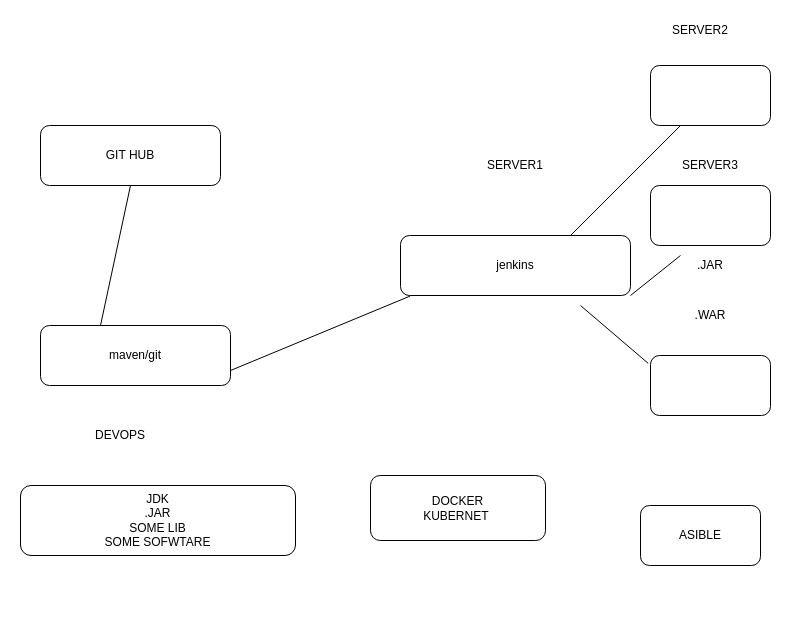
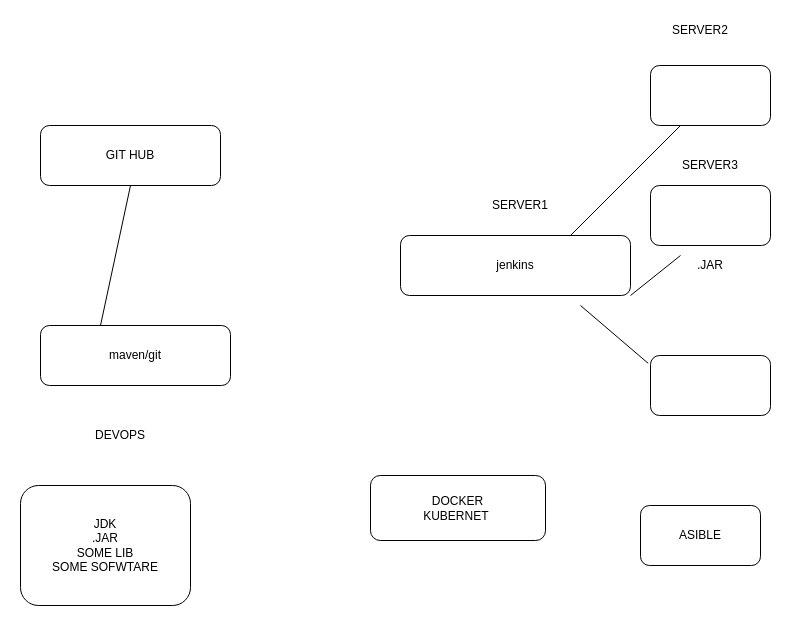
  <mxCell id="0" />
  <mxCell id="1" parent="0" />
  <mxCell id="2" value="GIT HUB" style="rounded=1;whiteSpace=wrap;html=1;" vertex="1" parent="1"><mxGeometry x="40" y="125" width="180" height="60" as="geometry" /></mxCell>
  <mxCell id="3" value="maven/git" style="rounded=1;whiteSpace=wrap;html=1;" vertex="1" parent="1"><mxGeometry x="40" y="325" width="190" height="60" as="geometry" /></mxCell>
  <mxCell id="4" value="jenkins" style="rounded=1;whiteSpace=wrap;html=1;" vertex="1" parent="1"><mxGeometry x="400" y="235" width="230" height="60" as="geometry" /></mxCell>
- <mxCell id="5" value="" style="endArrow=none;html=1;exitX=1;exitY=0.75;exitDx=0;exitDy=0;entryX=0.042;entryY=1.009;entryDx=0;entryDy=0;entryPerimeter=0;" edge="1" parent="1" source="3" target="4"><mxGeometry width="50" height="50" relative="1" as="geometry"><mxPoint x="230" y="405" as="sourcePoint" /><mxPoint x="280" y="355" as="targetPoint" /></mxGeometry></mxCell>
  <mxCell id="6" value=".JAR" style="text;html=1;strokeColor=none;fillColor=none;align=center;verticalAlign=middle;whiteSpace=wrap;rounded=0;" vertex="1" parent="1"><mxGeometry x="690" y="255" width="40" height="20" as="geometry" /></mxCell>
- <mxCell id="7" value=".WAR" style="text;html=1;strokeColor=none;fillColor=none;align=center;verticalAlign=middle;whiteSpace=wrap;rounded=0;" vertex="1" parent="1"><mxGeometry x="690" y="305" width="40" height="20" as="geometry" /></mxCell>
  <mxCell id="8" value="" style="endArrow=none;html=1;entryX=0.5;entryY=1;entryDx=0;entryDy=0;" edge="1" parent="1" target="2"><mxGeometry width="50" height="50" relative="1" as="geometry"><mxPoint x="100" y="325" as="sourcePoint" /><mxPoint x="150" y="285" as="targetPoint" /></mxGeometry></mxCell>
  <mxCell id="9" value="" style="rounded=1;whiteSpace=wrap;html=1;" vertex="1" parent="1"><mxGeometry x="650" y="65" width="120" height="60" as="geometry" /></mxCell>
  <mxCell id="10" value="" style="rounded=1;whiteSpace=wrap;html=1;" vertex="1" parent="1"><mxGeometry x="650" y="185" width="120" height="60" as="geometry" /></mxCell>
  <mxCell id="11" value="" style="rounded=1;whiteSpace=wrap;html=1;" vertex="1" parent="1"><mxGeometry x="650" y="355" width="120" height="60" as="geometry" /></mxCell>
  <mxCell id="12" value="DEVOPS" style="text;html=1;strokeColor=none;fillColor=none;align=center;verticalAlign=middle;whiteSpace=wrap;rounded=0;" vertex="1" parent="1"><mxGeometry x="100" y="425" width="40" height="20" as="geometry" /></mxCell>
- <mxCell id="13" value="SERVER1" style="text;html=1;strokeColor=none;fillColor=none;align=center;verticalAlign=middle;whiteSpace=wrap;rounded=0;" vertex="1" parent="1"><mxGeometry x="495" y="155" width="40" height="20" as="geometry" /></mxCell>
+ <mxCell id="13" value="SERVER1" style="text;html=1;strokeColor=none;fillColor=none;align=center;verticalAlign=middle;whiteSpace=wrap;rounded=0;" vertex="1" parent="1"><mxGeometry x="500" y="195" width="40" height="20" as="geometry" /></mxCell>
  <mxCell id="14" value="SERVER2" style="text;html=1;strokeColor=none;fillColor=none;align=center;verticalAlign=middle;whiteSpace=wrap;rounded=0;" vertex="1" parent="1"><mxGeometry x="680" y="20" width="40" height="20" as="geometry" /></mxCell>
  <mxCell id="15" value="SERVER3" style="text;html=1;strokeColor=none;fillColor=none;align=center;verticalAlign=middle;whiteSpace=wrap;rounded=0;" vertex="1" parent="1"><mxGeometry x="690" y="155" width="40" height="20" as="geometry" /></mxCell>
  <mxCell id="16" value="" style="endArrow=none;html=1;" edge="1" parent="1" target="9"><mxGeometry width="50" height="50" relative="1" as="geometry"><mxPoint x="570" y="235" as="sourcePoint" /><mxPoint x="620" y="185" as="targetPoint" /></mxGeometry></mxCell>
  <mxCell id="17" value="" style="endArrow=none;html=1;exitX=1;exitY=1;exitDx=0;exitDy=0;" edge="1" parent="1" source="4"><mxGeometry width="50" height="50" relative="1" as="geometry"><mxPoint x="620" y="335" as="sourcePoint" /><mxPoint x="680" y="255" as="targetPoint" /></mxGeometry></mxCell>
  <mxCell id="18" value="" style="endArrow=none;html=1;entryX=-0.019;entryY=0.131;entryDx=0;entryDy=0;entryPerimeter=0;" edge="1" parent="1" target="11"><mxGeometry width="50" height="50" relative="1" as="geometry"><mxPoint x="580" y="305" as="sourcePoint" /><mxPoint x="630" y="305" as="targetPoint" /></mxGeometry></mxCell>
  <mxCell id="19" value="ASIBLE" style="rounded=1;whiteSpace=wrap;html=1;" vertex="1" parent="1"><mxGeometry x="640" y="505" width="120" height="60" as="geometry" /></mxCell>
  <mxCell id="20" value="DOCKER&lt;br&gt;KUBERNET&amp;nbsp;" style="rounded=1;whiteSpace=wrap;html=1;" vertex="1" parent="1"><mxGeometry x="370" y="475" width="175" height="65" as="geometry" /></mxCell>
- <mxCell id="21" value="JDK&lt;br&gt;.JAR&lt;br&gt;SOME LIB&lt;br&gt;SOME SOFWTARE" style="rounded=1;whiteSpace=wrap;html=1;" vertex="1" parent="1"><mxGeometry x="20" y="485" width="275" height="70" as="geometry" /></mxCell>
+ <mxCell id="21" value="JDK&lt;br&gt;.JAR&lt;br&gt;SOME LIB&lt;br&gt;SOME SOFWTARE" style="rounded=1;whiteSpace=wrap;html=1;" vertex="1" parent="1"><mxGeometry x="20" y="485" width="170" height="120" as="geometry" /></mxCell>
